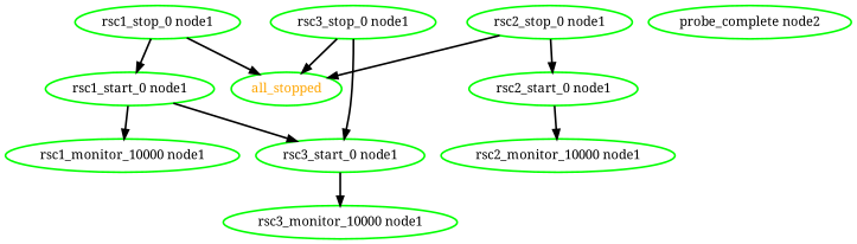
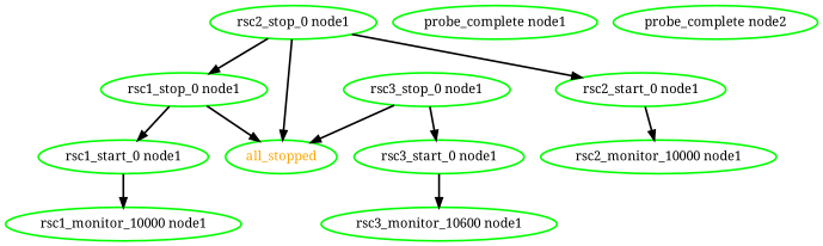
  digraph {
    fontname="Noto Serif"
    node [color=green fontcolor=black fontname="Noto Serif" style=bold]
    edge [fontname="Noto Serif" style=bold]
    all_stopped [fontcolor=orange]
+   "probe_complete node1"
    "probe_complete node2"
    "rsc1_start_0 node1"
    "rsc1_monitor_10000 node1"
    "rsc3_start_0 node1"
    "rsc2_start_0 node1"
    "rsc2_monitor_10000 node1"
-   "rsc3_monitor_10000 node1"
+   "rsc3_monitor_10000 node1" [label="rsc3_monitor_10600 node1"]
    "rsc1_stop_0 node1"
    "rsc2_stop_0 node1"
    "rsc3_stop_0 node1"
    "rsc1_start_0 node1" -> "rsc1_monitor_10000 node1"
-   "rsc1_start_0 node1" -> "rsc3_start_0 node1"
    "rsc3_start_0 node1" -> "rsc3_monitor_10000 node1"
    "rsc2_start_0 node1" -> "rsc2_monitor_10000 node1"
    "rsc1_stop_0 node1" -> all_stopped
    "rsc1_stop_0 node1" -> "rsc1_start_0 node1"
    "rsc2_stop_0 node1" -> all_stopped
    "rsc2_stop_0 node1" -> "rsc2_start_0 node1"
+   "rsc2_stop_0 node1" -> "rsc1_stop_0 node1"
    "rsc3_stop_0 node1" -> all_stopped
    "rsc3_stop_0 node1" -> "rsc3_start_0 node1"
  }
